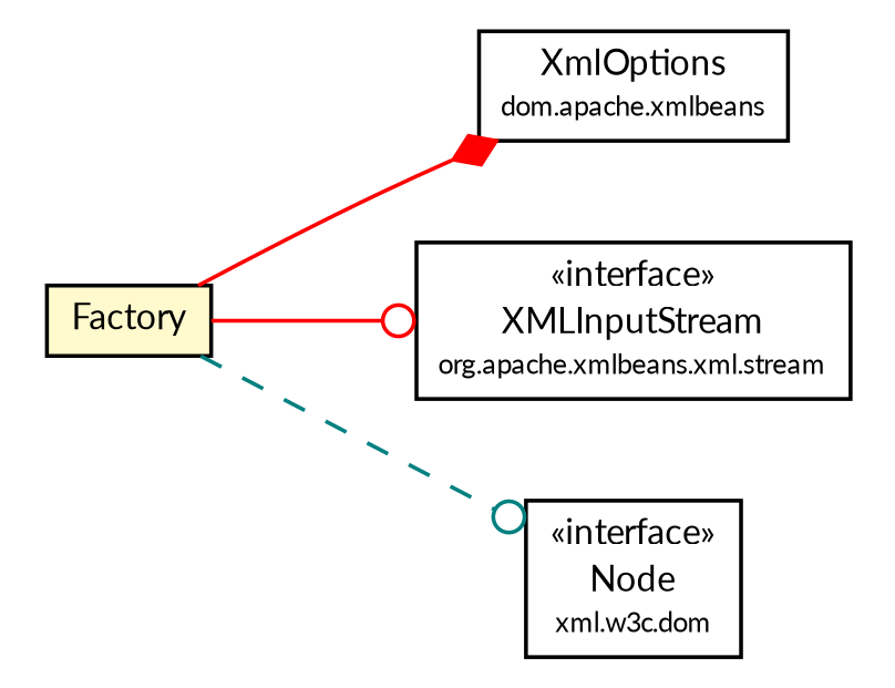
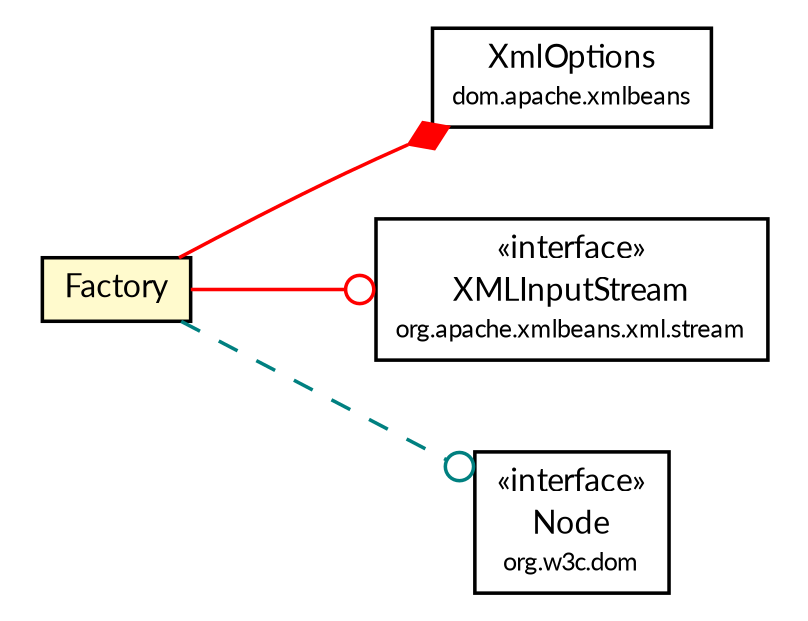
  digraph {
    fontname=Lato
    rankdir=LR
    node [fontcolor=black fontname=Lato fontsize=9.0 shape=plaintext]
    edge [arrowhead=odot color=red fontcolor=black fontname=Lato fontsize=10.0 headport=p labelfontname=Helvetica labelfontsize=10 style=solid tailport=p]
    n1 [label=<<table border="0" cellborder="1" cellspacing="0" cellpadding="2" port="p" bgcolor="lemonChiffon" href="./CtCassandraReadWriteConfig.Factory.html"> 		<tr><td><table border="0" cellspacing="0" cellpadding="1"> 			<tr><td> Factory </td></tr> 		</table></td></tr> 		</table>>]
    n2 [label=<<table border="0" cellborder="1" cellspacing="0" cellpadding="2" port="p" href="http://java.sun.com/j2se/1.4.2/docs/api/org/apache/xmlbeans/XmlOptions.html"> 		<tr><td><table border="0" cellspacing="0" cellpadding="1"> 			<tr><td> XmlOptions </td></tr> 			<tr><td><font point-size="7.0"> dom.apache.xmlbeans </font></td></tr> 		</table></td></tr> 		</table>>]
    n3 [label=<<table border="0" cellborder="1" cellspacing="0" cellpadding="2" port="p" href="http://java.sun.com/j2se/1.4.2/docs/api/org/apache/xmlbeans/xml/stream/XMLInputStream.html"> 		<tr><td><table border="0" cellspacing="0" cellpadding="1"> 			<tr><td> &laquo;interface&raquo; </td></tr> 			<tr><td> XMLInputStream </td></tr> 			<tr><td><font point-size="7.0"> org.apache.xmlbeans.xml.stream </font></td></tr> 		</table></td></tr> 		</table>>]
-   n4 [label=<<table border="0" cellborder="1" cellspacing="0" cellpadding="2" port="p" href="http://java.sun.com/j2se/1.4.2/docs/api/org/w3c/dom/Node.html"> 		<tr><td><table border="0" cellspacing="0" cellpadding="1"> 			<tr><td> &laquo;interface&raquo; </td></tr> 			<tr><td> Node </td></tr> 			<tr><td><font point-size="7.0"> xml.w3c.dom </font></td></tr> 		</table></td></tr> 		</table>>]
+   n4 [label=<<table border="0" cellborder="1" cellspacing="0" cellpadding="2" port="p" href="http://java.sun.com/j2se/1.4.2/docs/api/org/w3c/dom/Node.html"> 		<tr><td><table border="0" cellspacing="0" cellpadding="1"> 			<tr><td> &laquo;interface&raquo; </td></tr> 			<tr><td> Node </td></tr> 			<tr><td><font point-size="7.0"> org.w3c.dom </font></td></tr> 		</table></td></tr> 		</table>>]
    n1 -> n2 [arrowhead=diamond]
    n1 -> n3
    n1 -> n4 [color=teal style=dashed]
  }
